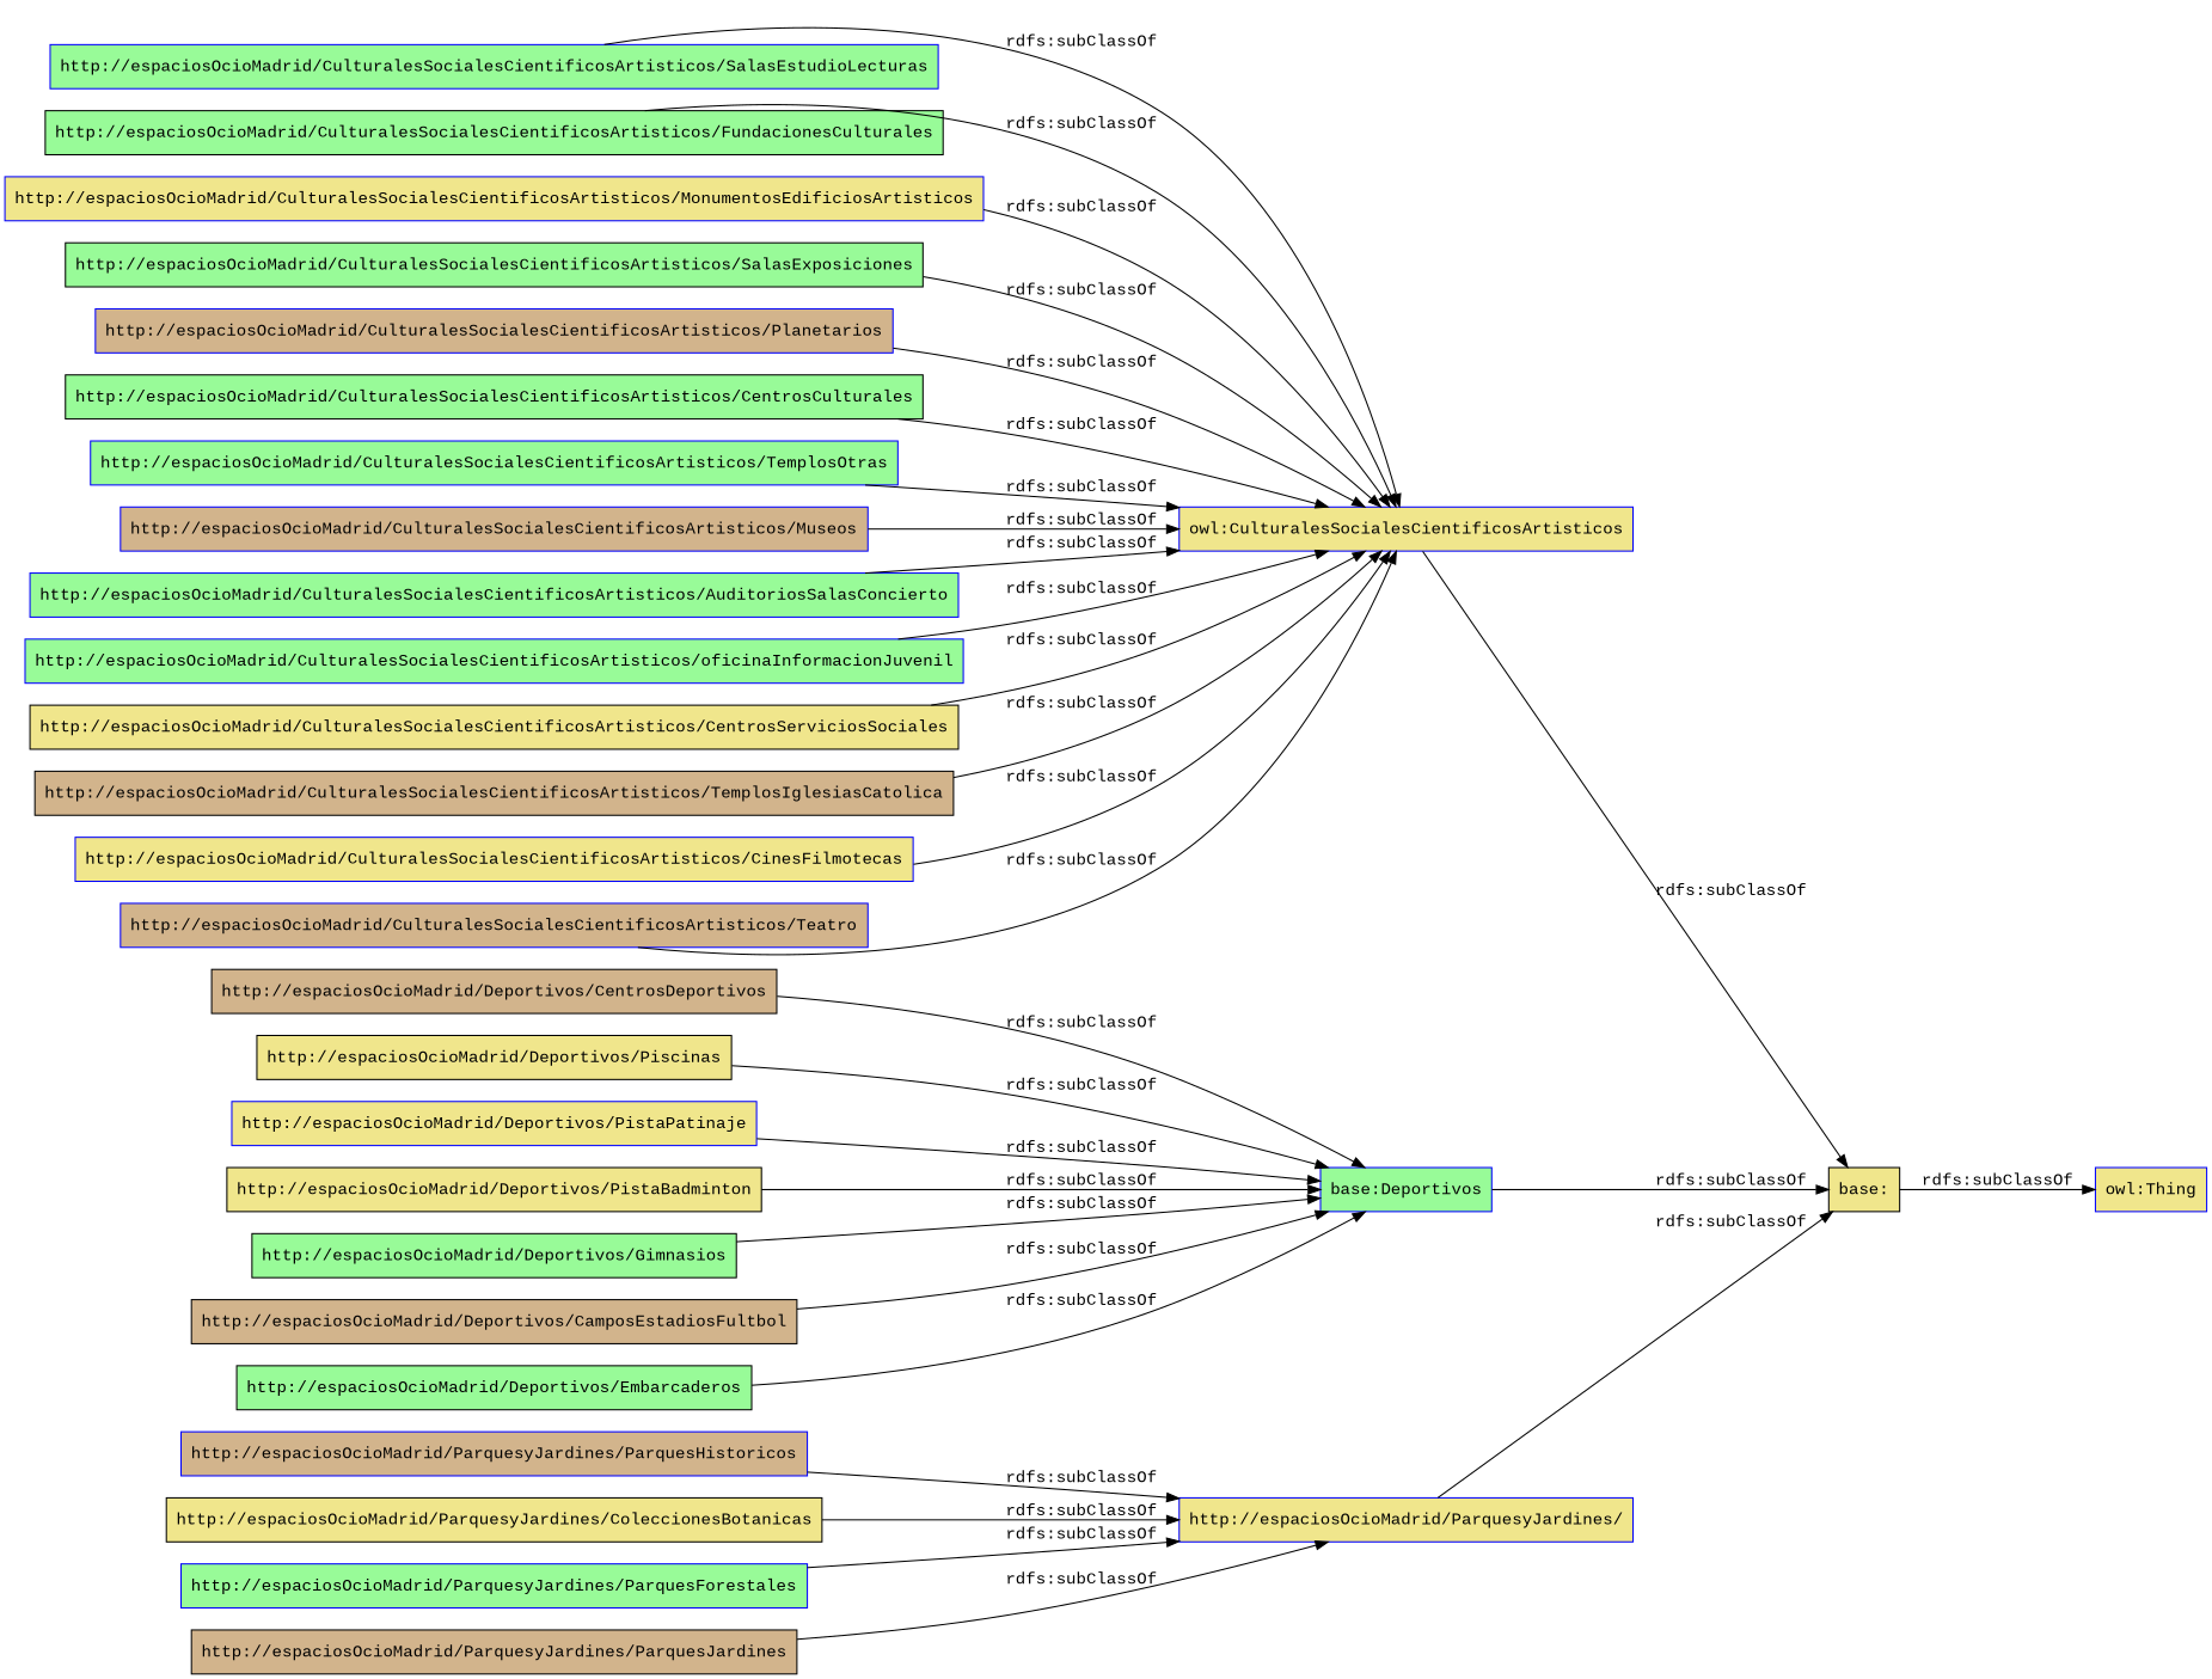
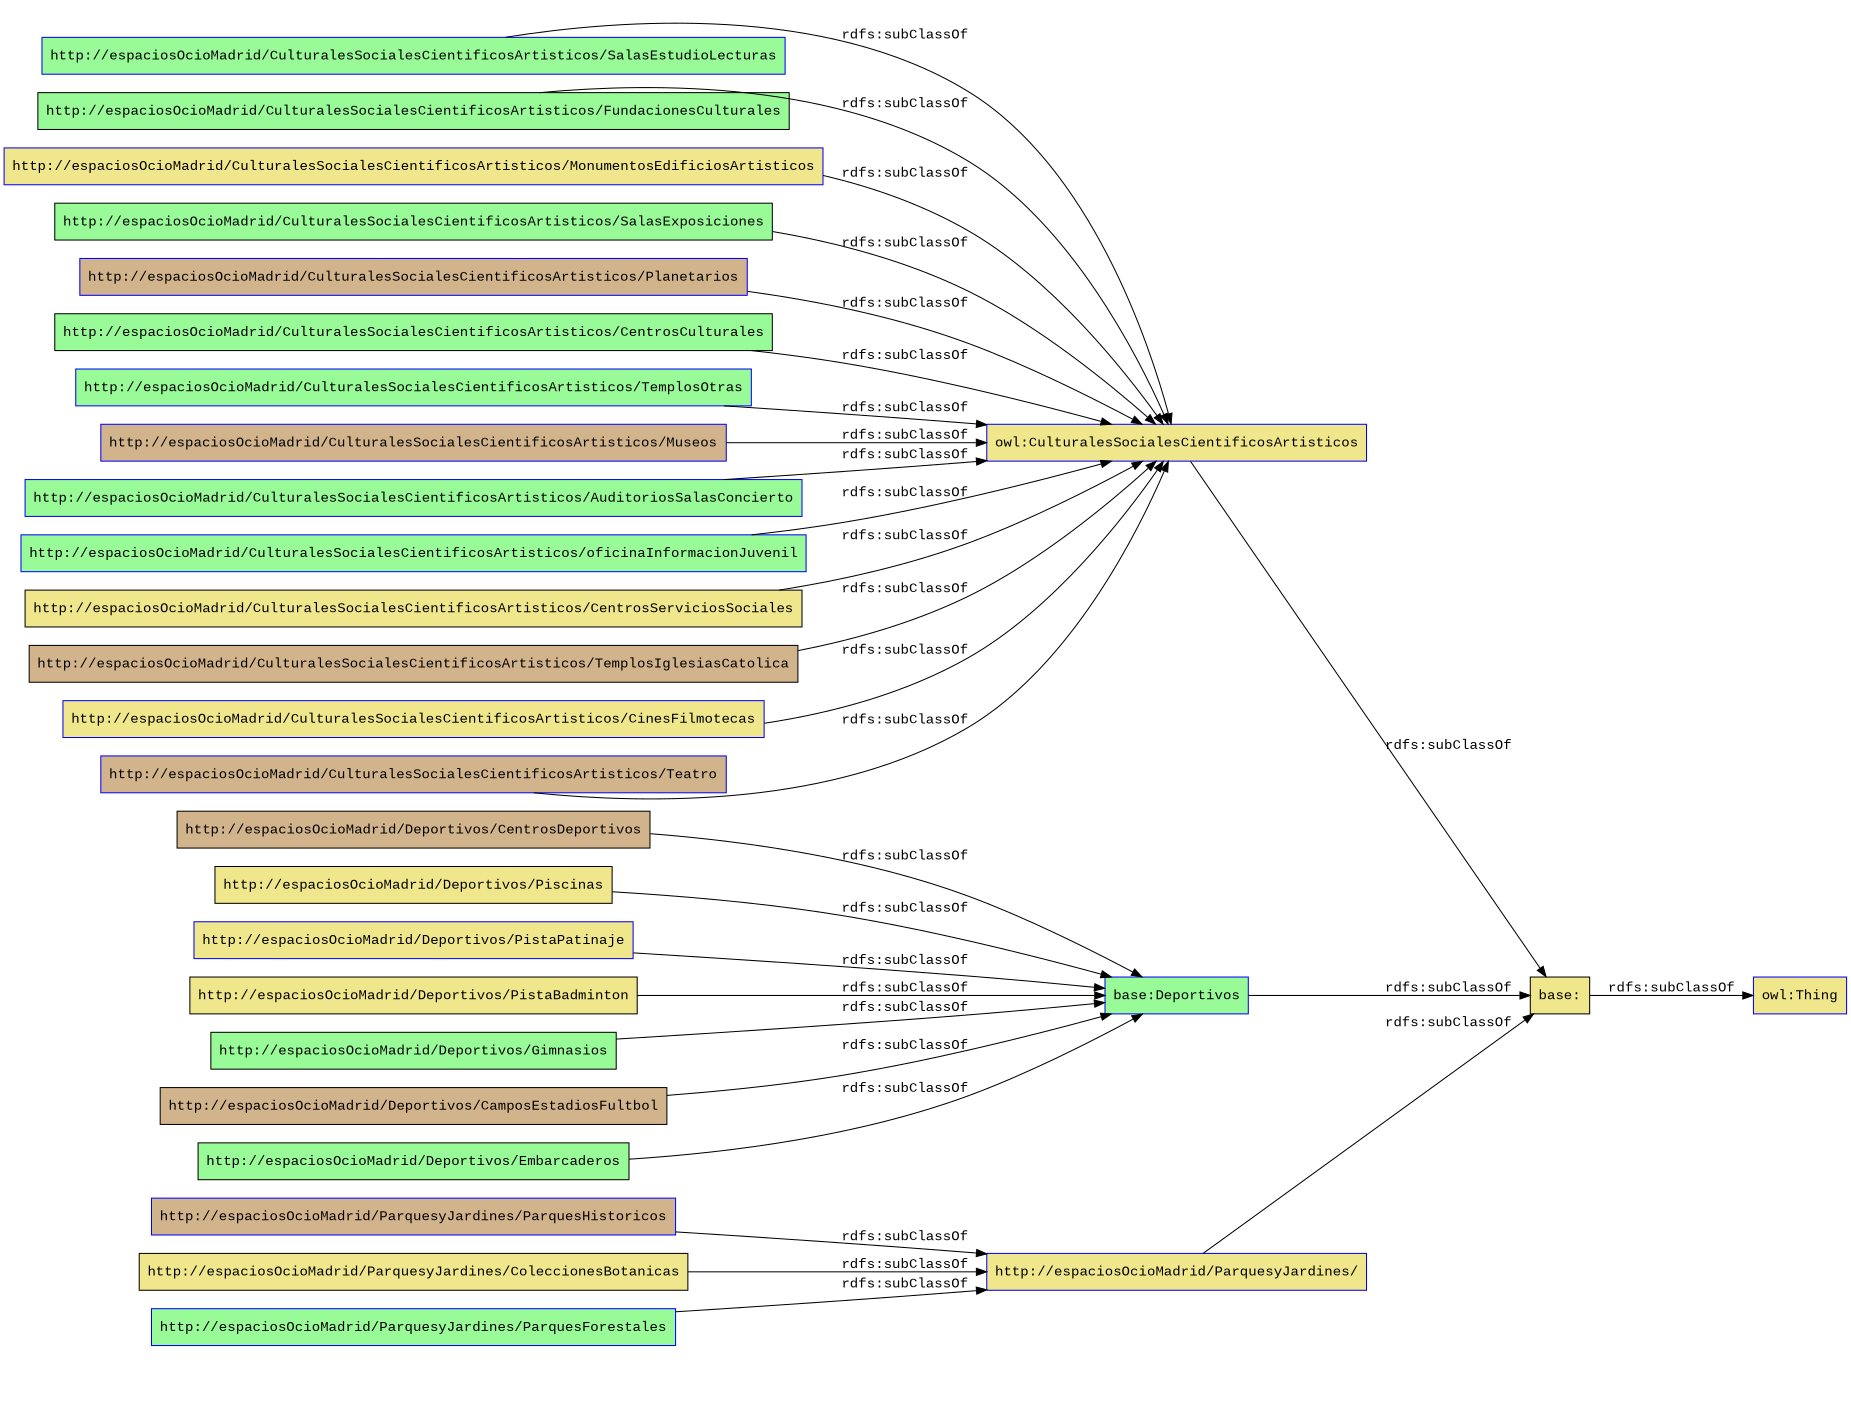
  digraph {
    fontname="Liberation Mono"
    rankdir=LR
    node [color=blue fillcolor=khaki fontname="Liberation Mono" shape=rectangle style=filled]
    edge [fontname="Liberation Mono"]
    "http://espaciosOcioMadrid/ParquesyJardines/ParquesHistoricos" [fillcolor=tan]
    "http://espaciosOcioMadrid/ParquesyJardines/"
    "base:" [color=black]
    "http://espaciosOcioMadrid/CulturalesSocialesCientificosArtisticos/TemplosIglesiasCatolica" [color=black fillcolor=tan]
    n5 [label="owl:CulturalesSocialesCientificosArtisticos"]
    "http://espaciosOcioMadrid/CulturalesSocialesCientificosArtisticos/CinesFilmotecas"
    "owl:Thing"
    "http://espaciosOcioMadrid/CulturalesSocialesCientificosArtisticos/Teatro" [fillcolor=tan]
    "http://espaciosOcioMadrid/ParquesyJardines/ColeccionesBotanicas" [color=black]
    "http://espaciosOcioMadrid/CulturalesSocialesCientificosArtisticos/SalasEstudioLecturas" [fillcolor=palegreen]
    "http://espaciosOcioMadrid/ParquesyJardines/ParquesForestales" [fillcolor=palegreen]
    "http://espaciosOcioMadrid/CulturalesSocialesCientificosArtisticos/FundacionesCulturales" [color=black fillcolor=palegreen]
    "http://espaciosOcioMadrid/CulturalesSocialesCientificosArtisticos/MonumentosEdificiosArtisticos"
    "http://espaciosOcioMadrid/Deportivos/Gimnasios" [color=black fillcolor=palegreen]
    "base:Deportivos" [fillcolor=palegreen]
    "http://espaciosOcioMadrid/Deportivos/CamposEstadiosFultbol" [color=black fillcolor=tan]
    "http://espaciosOcioMadrid/Deportivos/Embarcaderos" [color=black fillcolor=palegreen]
    "http://espaciosOcioMadrid/Deportivos/CentrosDeportivos" [color=black fillcolor=tan]
    "http://espaciosOcioMadrid/CulturalesSocialesCientificosArtisticos/SalasExposiciones" [color=black fillcolor=palegreen]
    "http://espaciosOcioMadrid/CulturalesSocialesCientificosArtisticos/Planetarios" [fillcolor=tan]
    "http://espaciosOcioMadrid/CulturalesSocialesCientificosArtisticos/CentrosCulturales" [color=black fillcolor=palegreen]
    "http://espaciosOcioMadrid/CulturalesSocialesCientificosArtisticos/TemplosOtras" [fillcolor=palegreen]
    "http://espaciosOcioMadrid/CulturalesSocialesCientificosArtisticos/Museos" [fillcolor=tan]
    "http://espaciosOcioMadrid/CulturalesSocialesCientificosArtisticos/AuditoriosSalasConcierto" [fillcolor=palegreen]
    "http://espaciosOcioMadrid/CulturalesSocialesCientificosArtisticos/oficinaInformacionJuvenil" [fillcolor=palegreen]
    "http://espaciosOcioMadrid/Deportivos/Piscinas" [color=black]
    "http://espaciosOcioMadrid/CulturalesSocialesCientificosArtisticos/CentrosServiciosSociales" [color=black]
-   "http://espaciosOcioMadrid/ParquesyJardines/ParquesJardines" [color=black fillcolor=tan]
    "http://espaciosOcioMadrid/Deportivos/PistaPatinaje"
    "http://espaciosOcioMadrid/Deportivos/PistaBadminton" [color=black]
    "http://espaciosOcioMadrid/ParquesyJardines/ParquesHistoricos" -> "http://espaciosOcioMadrid/ParquesyJardines/" [label="rdfs:subClassOf"]
    "http://espaciosOcioMadrid/ParquesyJardines/" -> "base:" [label="rdfs:subClassOf"]
    "base:" -> "owl:Thing" [label="rdfs:subClassOf"]
    "http://espaciosOcioMadrid/CulturalesSocialesCientificosArtisticos/TemplosIglesiasCatolica" -> n5 [label="rdfs:subClassOf"]
    n5 -> "base:" [label="rdfs:subClassOf"]
    "http://espaciosOcioMadrid/CulturalesSocialesCientificosArtisticos/CinesFilmotecas" -> n5 [label="rdfs:subClassOf"]
    "http://espaciosOcioMadrid/CulturalesSocialesCientificosArtisticos/Teatro" -> n5 [label="rdfs:subClassOf"]
    "http://espaciosOcioMadrid/ParquesyJardines/ColeccionesBotanicas" -> "http://espaciosOcioMadrid/ParquesyJardines/" [label="rdfs:subClassOf"]
    "http://espaciosOcioMadrid/CulturalesSocialesCientificosArtisticos/SalasEstudioLecturas" -> n5 [label="rdfs:subClassOf"]
    "http://espaciosOcioMadrid/ParquesyJardines/ParquesForestales" -> "http://espaciosOcioMadrid/ParquesyJardines/" [label="rdfs:subClassOf"]
    "http://espaciosOcioMadrid/CulturalesSocialesCientificosArtisticos/FundacionesCulturales" -> n5 [label="rdfs:subClassOf"]
    "http://espaciosOcioMadrid/CulturalesSocialesCientificosArtisticos/MonumentosEdificiosArtisticos" -> n5 [label="rdfs:subClassOf"]
    "http://espaciosOcioMadrid/Deportivos/Gimnasios" -> "base:Deportivos" [label="rdfs:subClassOf"]
    "base:Deportivos" -> "base:" [label="rdfs:subClassOf"]
    "http://espaciosOcioMadrid/Deportivos/CamposEstadiosFultbol" -> "base:Deportivos" [label="rdfs:subClassOf"]
    "http://espaciosOcioMadrid/Deportivos/Embarcaderos" -> "base:Deportivos" [label="rdfs:subClassOf"]
    "http://espaciosOcioMadrid/Deportivos/CentrosDeportivos" -> "base:Deportivos" [label="rdfs:subClassOf"]
    "http://espaciosOcioMadrid/CulturalesSocialesCientificosArtisticos/SalasExposiciones" -> n5 [label="rdfs:subClassOf"]
    "http://espaciosOcioMadrid/CulturalesSocialesCientificosArtisticos/Planetarios" -> n5 [label="rdfs:subClassOf"]
    "http://espaciosOcioMadrid/CulturalesSocialesCientificosArtisticos/CentrosCulturales" -> n5 [label="rdfs:subClassOf"]
    "http://espaciosOcioMadrid/CulturalesSocialesCientificosArtisticos/TemplosOtras" -> n5 [label="rdfs:subClassOf"]
    "http://espaciosOcioMadrid/CulturalesSocialesCientificosArtisticos/Museos" -> n5 [label="rdfs:subClassOf"]
    "http://espaciosOcioMadrid/CulturalesSocialesCientificosArtisticos/AuditoriosSalasConcierto" -> n5 [label="rdfs:subClassOf"]
    "http://espaciosOcioMadrid/CulturalesSocialesCientificosArtisticos/oficinaInformacionJuvenil" -> n5 [label="rdfs:subClassOf"]
    "http://espaciosOcioMadrid/Deportivos/Piscinas" -> "base:Deportivos" [label="rdfs:subClassOf"]
    "http://espaciosOcioMadrid/CulturalesSocialesCientificosArtisticos/CentrosServiciosSociales" -> n5 [label="rdfs:subClassOf"]
-   "http://espaciosOcioMadrid/ParquesyJardines/ParquesJardines" -> "http://espaciosOcioMadrid/ParquesyJardines/" [label="rdfs:subClassOf"]
    "http://espaciosOcioMadrid/Deportivos/PistaPatinaje" -> "base:Deportivos" [label="rdfs:subClassOf"]
    "http://espaciosOcioMadrid/Deportivos/PistaBadminton" -> "base:Deportivos" [label="rdfs:subClassOf"]
  }
